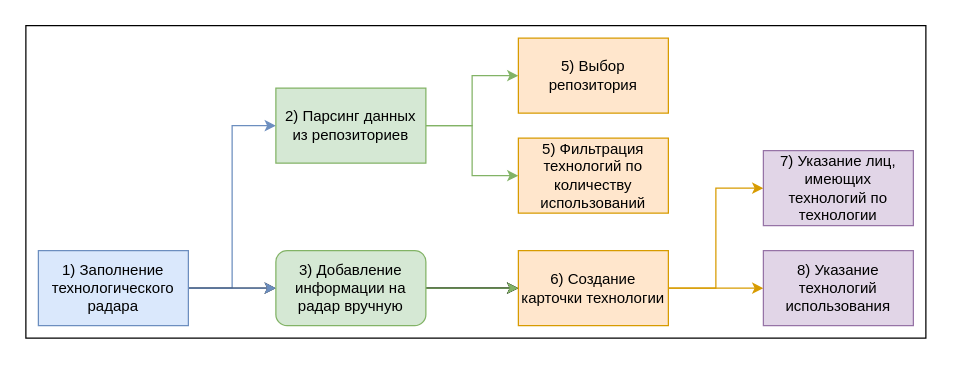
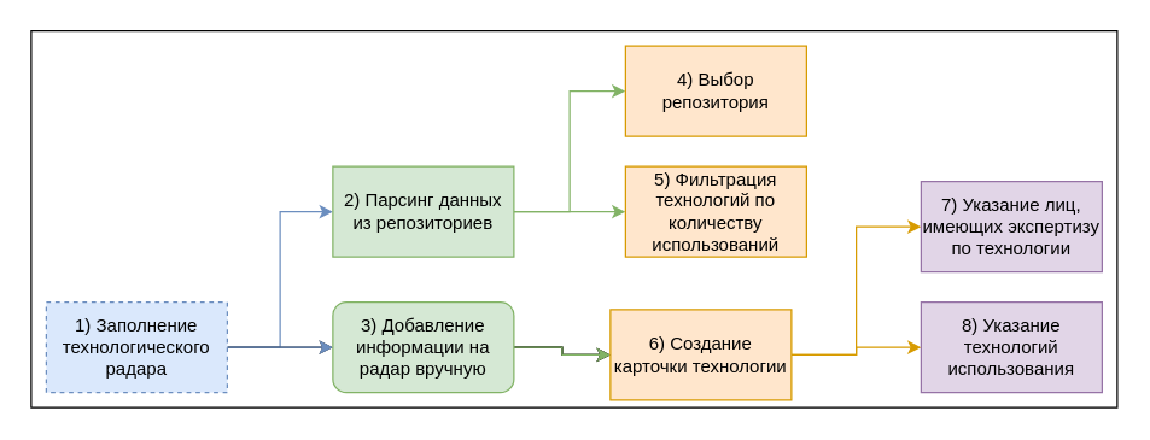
  <mxCell id="0" />
  <mxCell id="1" parent="0" />
  <mxCell id="2" value="" style="rounded=0;whiteSpace=wrap;html=1;" vertex="1" parent="1"><mxGeometry x="20" y="20" width="720" height="250" as="geometry" /></mxCell>
  <mxCell id="3" value="" style="edgeStyle=orthogonalEdgeStyle;rounded=0;orthogonalLoop=1;jettySize=auto;html=1;entryX=0;entryY=0.5;entryDx=0;entryDy=0;fillColor=#dae8fc;strokeColor=#6c8ebf;" edge="1" parent="1" source="6" target="9"><mxGeometry relative="1" as="geometry" /></mxCell>
  <mxCell id="4" value="" style="edgeStyle=orthogonalEdgeStyle;rounded=0;orthogonalLoop=1;jettySize=auto;html=1;" edge="1" parent="1" source="6" target="16"><mxGeometry relative="1" as="geometry" /></mxCell>
  <mxCell id="5" value="" style="edgeStyle=orthogonalEdgeStyle;rounded=0;orthogonalLoop=1;jettySize=auto;html=1;fillColor=#dae8fc;strokeColor=#6c8ebf;" edge="1" parent="1" source="6" target="16"><mxGeometry relative="1" as="geometry" /></mxCell>
- <mxCell id="6" value="1) Заполнение технологического радара" style="rounded=0;whiteSpace=wrap;html=1;fillColor=#dae8fc;strokeColor=#6c8ebf;" vertex="1" parent="1"><mxGeometry x="30" y="200" width="120" height="60" as="geometry" /></mxCell>
+ <mxCell id="6" value="1) Заполнение технологического радара" style="rounded=0;whiteSpace=wrap;html=1;fillColor=#dae8fc;strokeColor=#6c8ebf;dashed=1;" vertex="1" parent="1"><mxGeometry x="30" y="200" width="120" height="60" as="geometry" /></mxCell>
  <mxCell id="7" value="" style="edgeStyle=orthogonalEdgeStyle;rounded=0;orthogonalLoop=1;jettySize=auto;html=1;entryX=0;entryY=0.5;entryDx=0;entryDy=0;fillColor=#d5e8d4;strokeColor=#82b366;" edge="1" parent="1" source="9" target="10"><mxGeometry relative="1" as="geometry" /></mxCell>
  <mxCell id="8" style="edgeStyle=orthogonalEdgeStyle;rounded=0;orthogonalLoop=1;jettySize=auto;html=1;exitX=1;exitY=0.5;exitDx=0;exitDy=0;entryX=0;entryY=0.5;entryDx=0;entryDy=0;fillColor=#d5e8d4;strokeColor=#82b366;" edge="1" parent="1" source="9" target="11"><mxGeometry relative="1" as="geometry" /></mxCell>
- <mxCell id="9" value="2) Парсинг данных из репозиториев" style="whiteSpace=wrap;html=1;rounded=0;fillColor=#d5e8d4;strokeColor=#82b366;" vertex="1" parent="1"><mxGeometry x="220" y="70" width="120" height="60" as="geometry" /></mxCell>
- <mxCell id="10" value="5) Выбор репозитория" style="whiteSpace=wrap;html=1;rounded=0;fillColor=#ffe6cc;strokeColor=#d79b00;" vertex="1" parent="1"><mxGeometry x="414" y="30" width="120" height="60" as="geometry" /></mxCell>
+ <mxCell id="9" value="2) Парсинг данных из репозиториев" style="whiteSpace=wrap;html=1;rounded=0;fillColor=#d5e8d4;strokeColor=#82b366;" vertex="1" parent="1"><mxGeometry x="220" y="110" width="120" height="60" as="geometry" /></mxCell>
+ <mxCell id="10" value="4) Выбор репозитория" style="whiteSpace=wrap;html=1;rounded=0;fillColor=#ffe6cc;strokeColor=#d79b00;" vertex="1" parent="1"><mxGeometry x="414" y="30" width="120" height="60" as="geometry" /></mxCell>
  <mxCell id="11" value="5) Фильтрация технологий по количеству использований" style="whiteSpace=wrap;html=1;rounded=0;fillColor=#ffe6cc;strokeColor=#d79b00;" vertex="1" parent="1"><mxGeometry x="414" y="110" width="120" height="60" as="geometry" /></mxCell>
  <mxCell id="12" value="" style="edgeStyle=orthogonalEdgeStyle;rounded=0;orthogonalLoop=1;jettySize=auto;html=1;" edge="1" parent="1" source="16" target="18"><mxGeometry relative="1" as="geometry" /></mxCell>
  <mxCell id="13" value="" style="edgeStyle=orthogonalEdgeStyle;rounded=0;orthogonalLoop=1;jettySize=auto;html=1;" edge="1" parent="1" source="16" target="18"><mxGeometry relative="1" as="geometry" /></mxCell>
  <mxCell id="14" value="" style="edgeStyle=orthogonalEdgeStyle;rounded=0;orthogonalLoop=1;jettySize=auto;html=1;fillColor=#d5e8d4;strokeColor=#82b366;" edge="1" parent="1" source="16" target="18"><mxGeometry relative="1" as="geometry" /></mxCell>
  <mxCell id="15" value="" style="edgeStyle=orthogonalEdgeStyle;rounded=0;orthogonalLoop=1;jettySize=auto;html=1;entryX=0;entryY=0.5;entryDx=0;entryDy=0;exitX=1;exitY=0.5;exitDx=0;exitDy=0;fillColor=#ffe6cc;strokeColor=#d79b00;" edge="1" parent="1" source="18" target="19"><mxGeometry relative="1" as="geometry" /></mxCell>
  <mxCell id="16" value="3) Добавление информации на радар вручную" style="whiteSpace=wrap;html=1;fillColor=#d5e8d4;strokeColor=#82b366;rounded=1;" vertex="1" parent="1"><mxGeometry x="220" y="200" width="120" height="60" as="geometry" /></mxCell>
  <mxCell id="17" value="" style="edgeStyle=orthogonalEdgeStyle;rounded=0;orthogonalLoop=1;jettySize=auto;html=1;fillColor=#ffe6cc;strokeColor=#d79b00;" edge="1" parent="1" source="18" target="20"><mxGeometry relative="1" as="geometry" /></mxCell>
- <mxCell id="18" value="6) Создание карточки технологии" style="whiteSpace=wrap;html=1;rounded=0;fillColor=#ffe6cc;strokeColor=#d79b00;" vertex="1" parent="1"><mxGeometry x="414" y="200" width="120" height="60" as="geometry" /></mxCell>
- <mxCell id="19" value="7) Указание лиц, имеющих технологий по технологии" style="whiteSpace=wrap;html=1;rounded=0;fillColor=#e1d5e7;strokeColor=#9673a6;" vertex="1" parent="1"><mxGeometry x="610" y="120" width="120" height="60" as="geometry" /></mxCell>
+ <mxCell id="18" value="6) Создание карточки технологии" style="whiteSpace=wrap;html=1;rounded=0;fillColor=#ffe6cc;strokeColor=#d79b00;" vertex="1" parent="1"><mxGeometry x="404" y="205" width="120" height="60" as="geometry" /></mxCell>
+ <mxCell id="19" value="7) Указание лиц, имеющих экспертизу по технологии" style="whiteSpace=wrap;html=1;rounded=0;fillColor=#e1d5e7;strokeColor=#9673a6;" vertex="1" parent="1"><mxGeometry x="610" y="120" width="120" height="60" as="geometry" /></mxCell>
  <mxCell id="20" value="8) Указание технологий использования" style="whiteSpace=wrap;html=1;rounded=0;fillColor=#e1d5e7;strokeColor=#9673a6;" vertex="1" parent="1"><mxGeometry x="610" y="200" width="120" height="60" as="geometry" /></mxCell>
